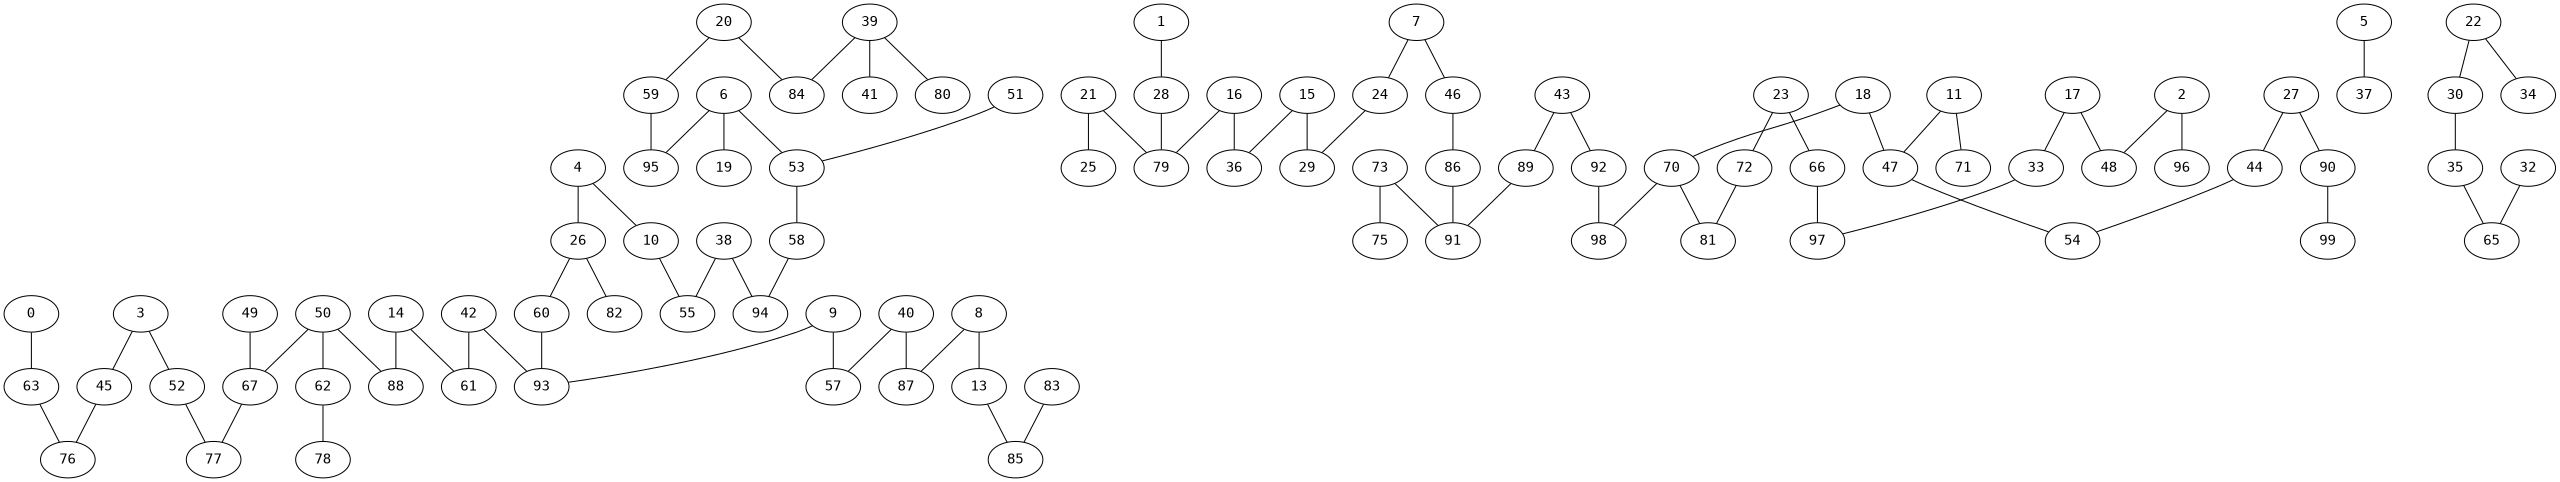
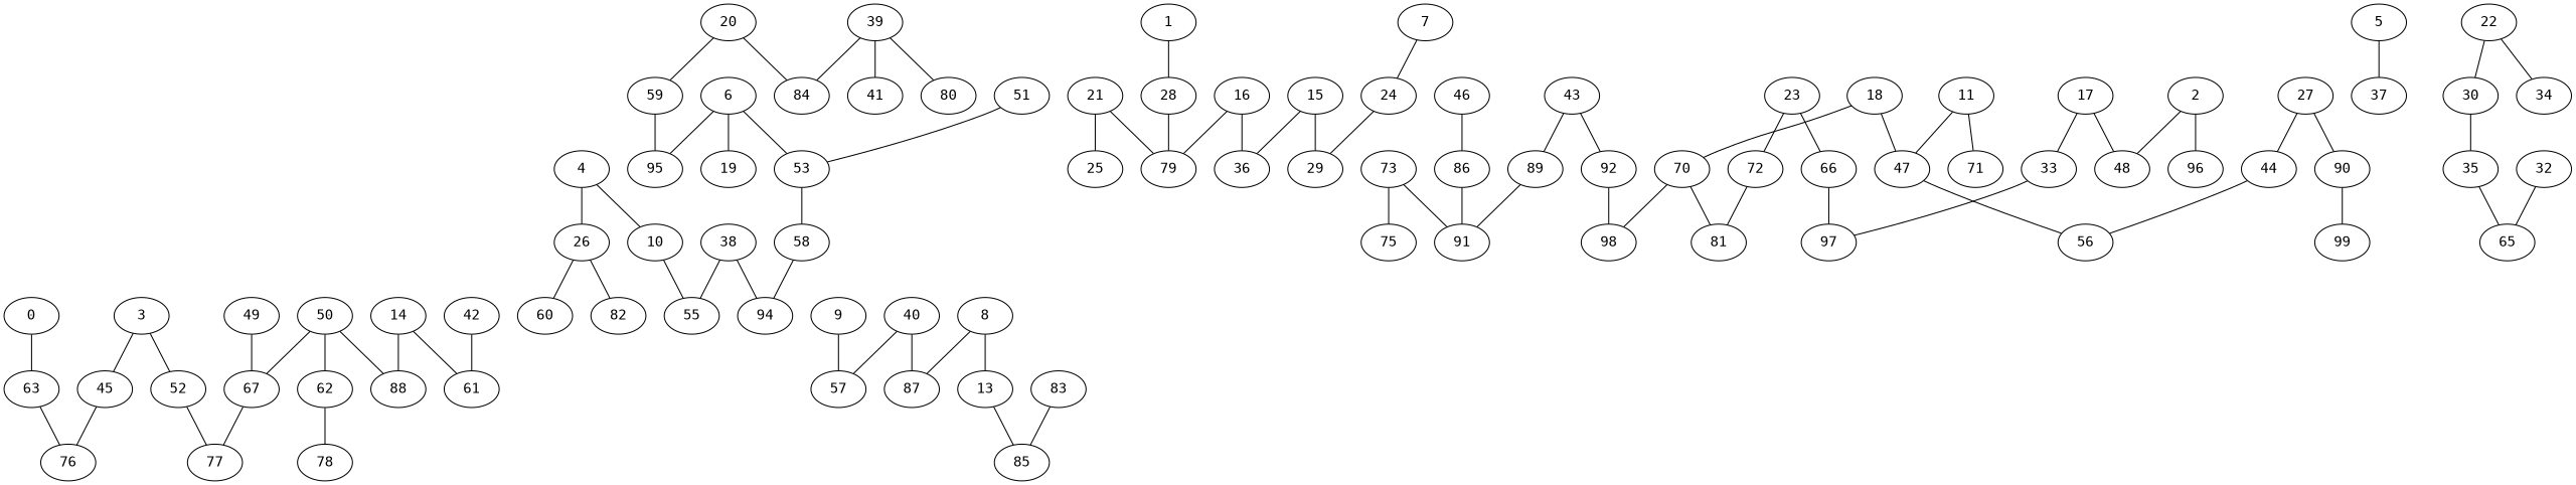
  graph {
    fontname="DejaVu Sans Mono"
    node [fontname="DejaVu Sans Mono"]
    edge [fontname="DejaVu Sans Mono"]
    0
    63
    76
    1
    28
    79
    2
    48
    96
    3
    45
    52
    77
    4
    10
    26
    55
    60
    82
    5
    37
    6
    19
    53
    95
    58
    7
    24
    46
    29
    86
    8
    13
    87
    85
    9
    57
-   93
    11
    47
    71
-   56 [label=54]
+   56
    14
    61
    88
    15
    36
    16
    17
    33
    97
    18
    70
    81
    98
    20
    59
    84
    21
    25
    22
    30
    34
    35
    23
    66
    72
    27
    44
    90
    99
    65
    32
    83
    38
    94
    39
    41
    80
    40
    42
    43
    89
    92
    91
    49
    67
    50
    62
    78
    51
    73
    75
    0 -- 63
    63 -- 76
    1 -- 28
    28 -- 79
    2 -- 48
    2 -- 96
    3 -- 45
    3 -- 52
    45 -- 76
    52 -- 77
    4 -- 10
    4 -- 26
    10 -- 55
    26 -- 60
    26 -- 82
-   60 -- 93
    5 -- 37
    6 -- 19
    6 -- 53
    6 -- 95
    53 -- 58
    58 -- 94
    7 -- 24
-   7 -- 46
    24 -- 29
    46 -- 86
    86 -- 91
    8 -- 13
    8 -- 87
    13 -- 85
    9 -- 57
-   9 -- 93
    11 -- 47
    11 -- 71
    47 -- 56
    14 -- 61
    14 -- 88
    15 -- 29
    15 -- 36
    16 -- 79
    16 -- 36
    17 -- 48
    17 -- 33
    33 -- 97
    18 -- 47
    18 -- 70
    70 -- 81
    70 -- 98
    20 -- 59
    20 -- 84
    59 -- 95
    21 -- 79
    21 -- 25
    22 -- 30
    22 -- 34
    30 -- 35
    35 -- 65
    23 -- 66
    23 -- 72
    66 -- 97
    72 -- 81
    27 -- 44
    27 -- 90
    44 -- 56
    90 -- 99
    32 -- 65
    83 -- 85
    38 -- 55
    38 -- 94
    39 -- 84
    39 -- 41
    39 -- 80
    40 -- 87
    40 -- 57
-   42 -- 93
    42 -- 61
    43 -- 89
    43 -- 92
    89 -- 91
    92 -- 98
    49 -- 67
    67 -- 77
    50 -- 88
    50 -- 67
    50 -- 62
    62 -- 78
    51 -- 53
    73 -- 91
    73 -- 75
  }
